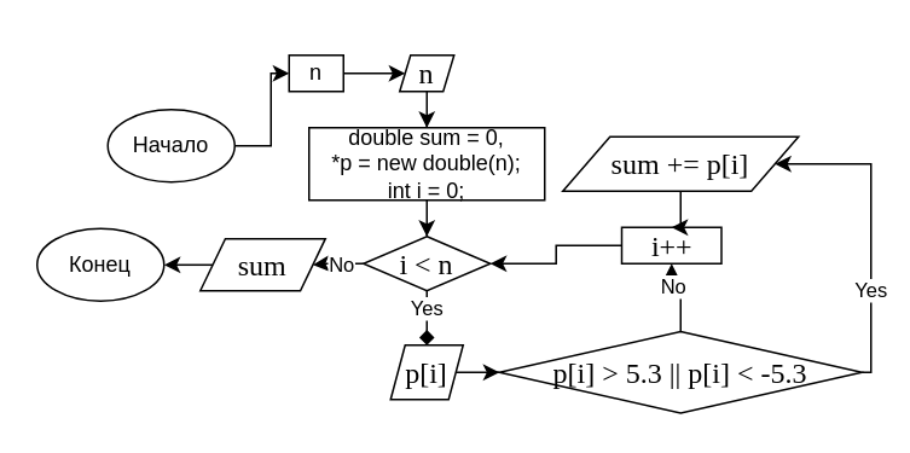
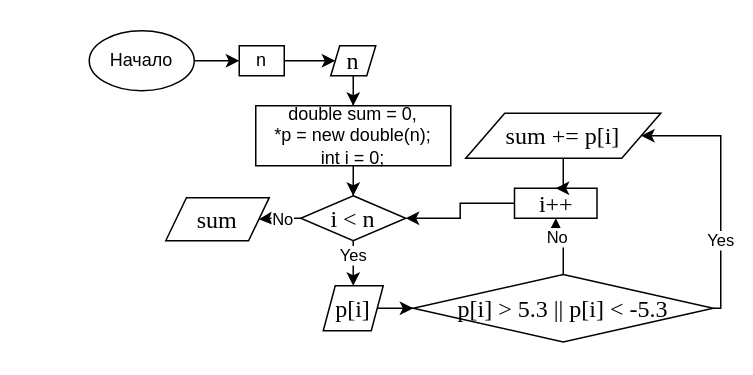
  <mxCell id="0" />
  <mxCell id="1" parent="0" />
  <mxCell id="2" style="edgeStyle=orthogonalEdgeStyle;rounded=0;orthogonalLoop=1;jettySize=auto;html=1;entryX=0;entryY=0.5;entryDx=0;entryDy=0;" edge="1" parent="1" source="3" target="24"><mxGeometry relative="1" as="geometry" /></mxCell>
- <mxCell id="3" value="Начало" style="ellipse;whiteSpace=wrap;html=1;" vertex="1" parent="1"><mxGeometry x="59" y="60" width="70" height="40" as="geometry" /></mxCell>
+ <mxCell id="3" value="Начало" style="ellipse;whiteSpace=wrap;html=1;" vertex="1" parent="1"><mxGeometry x="59" y="20" width="70" height="40" as="geometry" /></mxCell>
  <mxCell id="4" style="edgeStyle=orthogonalEdgeStyle;rounded=0;orthogonalLoop=1;jettySize=auto;html=1;entryX=0.5;entryY=0;entryDx=0;entryDy=0;" edge="1" parent="1" source="5" target="26"><mxGeometry relative="1" as="geometry" /></mxCell>
  <mxCell id="5" value="&lt;span lang=&quot;FR&quot; style=&quot;font-size: 12pt ; font-family: &amp;#34;times new roman&amp;#34; , serif&quot;&gt;n&lt;/span&gt;&lt;span style=&quot;font-size: medium&quot;&gt;&lt;/span&gt;" style="shape=parallelogram;perimeter=parallelogramPerimeter;whiteSpace=wrap;html=1;fontFamily=Helvetica;fontSize=12;fontColor=#000000;align=center;strokeColor=#000000;fillColor=#ffffff;" vertex="1" parent="1"><mxGeometry x="220" y="30" width="30" height="20" as="geometry" /></mxCell>
- <mxCell id="6" value="Yes" style="edgeStyle=orthogonalEdgeStyle;rounded=0;orthogonalLoop=1;jettySize=auto;html=1;entryX=0.5;entryY=0;entryDx=0;entryDy=0;endArrow=diamond;" edge="1" parent="1" source="9" target="13"><mxGeometry x="0.2" relative="1" as="geometry"><mxPoint as="offset" /></mxGeometry></mxCell>
+ <mxCell id="6" value="Yes" style="edgeStyle=orthogonalEdgeStyle;rounded=0;orthogonalLoop=1;jettySize=auto;html=1;entryX=0.5;entryY=0;entryDx=0;entryDy=0;" edge="1" parent="1" source="9" target="13"><mxGeometry x="0.2" relative="1" as="geometry"><mxPoint as="offset" /></mxGeometry></mxCell>
  <mxCell id="7" style="edgeStyle=orthogonalEdgeStyle;rounded=0;orthogonalLoop=1;jettySize=auto;html=1;entryX=1;entryY=0.5;entryDx=0;entryDy=0;" edge="1" parent="1" source="9" target="22"><mxGeometry relative="1" as="geometry" /></mxCell>
  <mxCell id="8" value="No" style="edgeLabel;html=1;align=center;verticalAlign=middle;resizable=0;points=[];" vertex="1" connectable="0" parent="7"><mxGeometry x="-0.06" relative="1" as="geometry"><mxPoint as="offset" /></mxGeometry></mxCell>
  <mxCell id="9" value="&lt;span lang=&quot;EN-US&quot; style=&quot;font-size: 12pt ; font-family: &amp;#34;times new roman&amp;#34; , serif&quot;&gt;i &amp;lt; n&lt;/span&gt;&lt;span style=&quot;font-size: medium&quot;&gt;&lt;/span&gt;" style="rhombus;whiteSpace=wrap;html=1;" vertex="1" parent="1"><mxGeometry x="200" y="130" width="70" height="30" as="geometry" /></mxCell>
  <mxCell id="10" style="edgeStyle=orthogonalEdgeStyle;rounded=0;orthogonalLoop=1;jettySize=auto;html=1;entryX=1;entryY=0.5;entryDx=0;entryDy=0;" edge="1" parent="1" source="11" target="9"><mxGeometry relative="1" as="geometry" /></mxCell>
  <mxCell id="11" value="&lt;span lang=&quot;FR&quot; style=&quot;font-size: 12pt ; font-family: &amp;#34;times new roman&amp;#34; , serif&quot;&gt;i++&lt;/span&gt;&lt;span style=&quot;font-size: medium&quot;&gt;&lt;/span&gt;" style="rounded=0;whiteSpace=wrap;html=1;fontFamily=Helvetica;fontSize=12;fontColor=#000000;align=center;strokeColor=#000000;fillColor=#ffffff;" vertex="1" parent="1"><mxGeometry x="342.5" y="125" width="55" height="20" as="geometry" /></mxCell>
  <mxCell id="12" style="edgeStyle=orthogonalEdgeStyle;rounded=0;orthogonalLoop=1;jettySize=auto;html=1;entryX=0;entryY=0.5;entryDx=0;entryDy=0;" edge="1" parent="1" source="13" target="18"><mxGeometry relative="1" as="geometry" /></mxCell>
  <mxCell id="13" value="&lt;span lang=&quot;FR&quot; style=&quot;font-size: 12pt ; font-family: &amp;#34;times new roman&amp;#34; , serif&quot;&gt;p[i]&lt;/span&gt;&lt;span style=&quot;font-size: medium&quot;&gt;&lt;/span&gt;" style="shape=parallelogram;perimeter=parallelogramPerimeter;whiteSpace=wrap;html=1;fontFamily=Helvetica;fontSize=12;fontColor=#000000;align=center;strokeColor=#000000;fillColor=#ffffff;" vertex="1" parent="1"><mxGeometry x="215" y="190" width="40" height="30" as="geometry" /></mxCell>
  <mxCell id="14" style="edgeStyle=orthogonalEdgeStyle;rounded=0;orthogonalLoop=1;jettySize=auto;html=1;entryX=0.5;entryY=1;entryDx=0;entryDy=0;" edge="1" parent="1" source="18" target="11"><mxGeometry relative="1" as="geometry" /></mxCell>
  <mxCell id="15" value="No" style="edgeLabel;html=1;align=center;verticalAlign=middle;resizable=0;points=[];" vertex="1" connectable="0" parent="14"><mxGeometry x="0.418" relative="1" as="geometry"><mxPoint as="offset" /></mxGeometry></mxCell>
  <mxCell id="16" style="edgeStyle=orthogonalEdgeStyle;rounded=0;orthogonalLoop=1;jettySize=auto;html=1;entryX=1;entryY=0.5;entryDx=0;entryDy=0;" edge="1" parent="1" source="18" target="20"><mxGeometry relative="1" as="geometry"><Array as="points"><mxPoint x="480" y="205" /><mxPoint x="480" y="90" /></Array></mxGeometry></mxCell>
  <mxCell id="17" value="Yes" style="edgeLabel;html=1;align=center;verticalAlign=middle;resizable=0;points=[];" vertex="1" connectable="0" parent="16"><mxGeometry x="-0.413" y="1" relative="1" as="geometry"><mxPoint as="offset" /></mxGeometry></mxCell>
  <mxCell id="18" value="&lt;span lang=&quot;FR&quot; style=&quot;font-size: 12pt ; font-family: &amp;#34;times new roman&amp;#34; , serif&quot;&gt;p[i] &amp;gt; 5.3 || p[i] &amp;lt; -5.3&lt;/span&gt;&lt;span style=&quot;font-size: medium&quot;&gt;&lt;/span&gt;" style="rhombus;whiteSpace=wrap;html=1;" vertex="1" parent="1"><mxGeometry x="275" y="182.5" width="200" height="45" as="geometry" /></mxCell>
  <mxCell id="19" style="edgeStyle=orthogonalEdgeStyle;rounded=0;orthogonalLoop=1;jettySize=auto;html=1;entryX=0.5;entryY=0;entryDx=0;entryDy=0;" edge="1" parent="1" source="20" target="11"><mxGeometry relative="1" as="geometry" /></mxCell>
  <mxCell id="20" value="&lt;span lang=&quot;FR&quot; style=&quot;font-size: 12pt ; font-family: &amp;#34;times new roman&amp;#34; , serif&quot;&gt;sum += p[i]&lt;/span&gt;&lt;span style=&quot;font-size: medium&quot;&gt;&lt;/span&gt;" style="shape=parallelogram;perimeter=parallelogramPerimeter;whiteSpace=wrap;html=1;" vertex="1" parent="1"><mxGeometry x="310" y="75" width="130" height="30" as="geometry" /></mxCell>
- <mxCell id="21" style="edgeStyle=orthogonalEdgeStyle;rounded=0;orthogonalLoop=1;jettySize=auto;html=1;entryX=1;entryY=0.5;entryDx=0;entryDy=0;" edge="1" parent="1" source="22" target="27"><mxGeometry relative="1" as="geometry" /></mxCell>
  <mxCell id="22" value="&lt;span lang=&quot;FR&quot; style=&quot;font-size: 12pt ; font-family: &amp;#34;times new roman&amp;#34; , serif&quot;&gt;sum&lt;/span&gt;&lt;span style=&quot;font-size: medium&quot;&gt;&lt;/span&gt;" style="shape=parallelogram;perimeter=parallelogramPerimeter;whiteSpace=wrap;html=1;fontFamily=Helvetica;fontSize=12;fontColor=#000000;align=center;strokeColor=#000000;fillColor=#ffffff;" vertex="1" parent="1"><mxGeometry x="110" y="131.25" width="69" height="28.75" as="geometry" /></mxCell>
  <mxCell id="23" style="edgeStyle=orthogonalEdgeStyle;rounded=0;orthogonalLoop=1;jettySize=auto;html=1;entryX=0;entryY=0.5;entryDx=0;entryDy=0;" edge="1" parent="1" source="24" target="5"><mxGeometry relative="1" as="geometry" /></mxCell>
  <mxCell id="24" value="n" style="rounded=0;whiteSpace=wrap;html=1;" vertex="1" parent="1"><mxGeometry x="159" y="30" width="30" height="20" as="geometry" /></mxCell>
  <mxCell id="25" style="edgeStyle=orthogonalEdgeStyle;rounded=0;orthogonalLoop=1;jettySize=auto;html=1;entryX=0.5;entryY=0;entryDx=0;entryDy=0;" edge="1" parent="1" source="26" target="9"><mxGeometry relative="1" as="geometry" /></mxCell>
  <mxCell id="26" value="&lt;div&gt;double sum = 0,&lt;/div&gt;&lt;div&gt;*p = new double(n);&lt;/div&gt;&lt;div&gt;int i = 0;&lt;/div&gt;" style="rounded=0;whiteSpace=wrap;html=1;" vertex="1" parent="1"><mxGeometry x="170" y="70" width="130" height="40" as="geometry" /></mxCell>
- <mxCell id="27" value="Конец" style="ellipse;whiteSpace=wrap;html=1;" vertex="1" parent="1"><mxGeometry x="20" y="125.63" width="70" height="40" as="geometry" /></mxCell>
